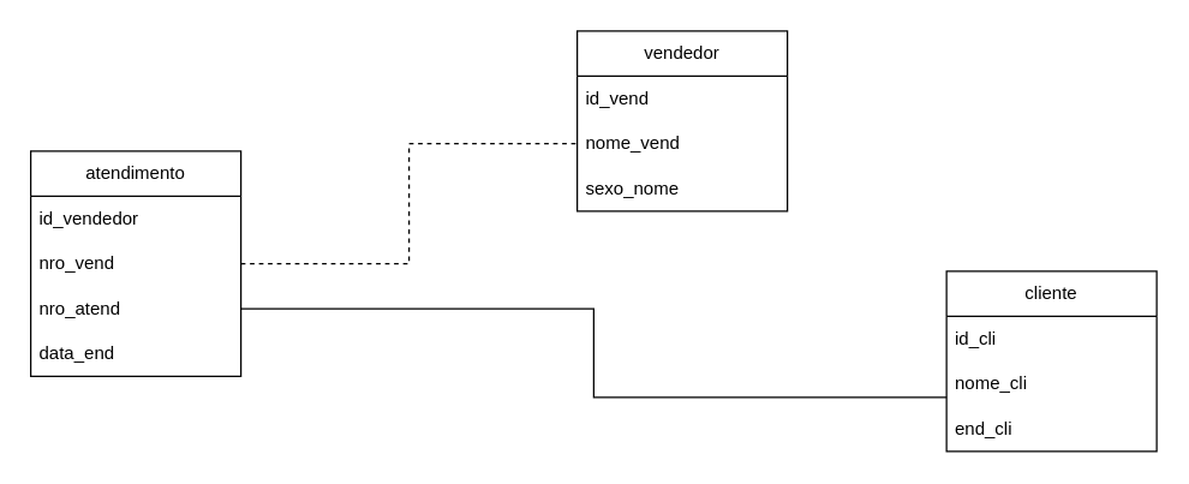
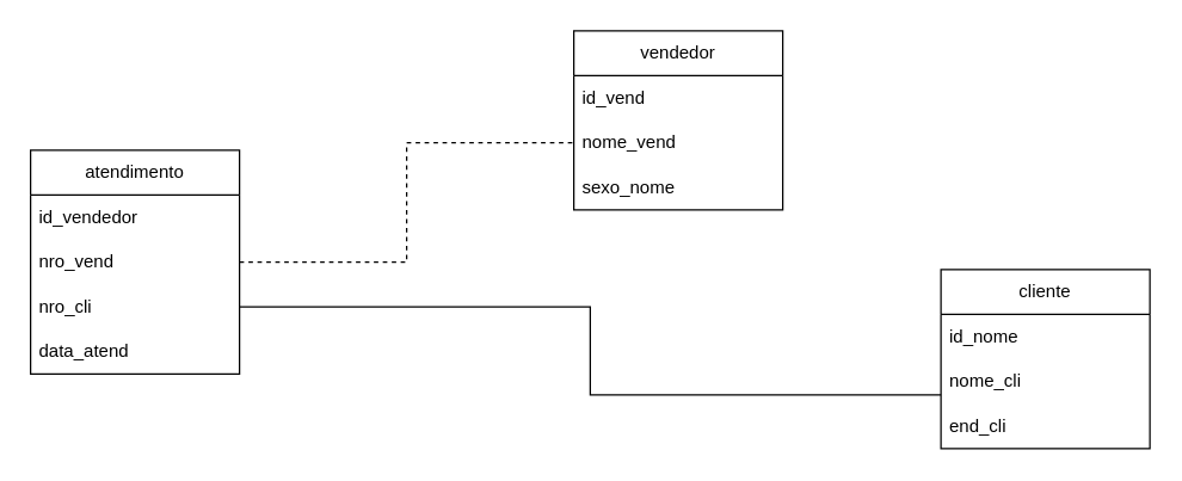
  <mxCell id="0" />
  <mxCell id="1" parent="0" />
  <mxCell id="2" value="vendedor" style="swimlane;fontStyle=0;childLayout=stackLayout;horizontal=1;startSize=30;horizontalStack=0;resizeParent=1;resizeParentMax=0;resizeLast=0;collapsible=1;marginBottom=0;whiteSpace=wrap;html=1;" vertex="1" parent="1"><mxGeometry x="384" y="20" width="140" height="120" as="geometry" /></mxCell>
  <mxCell id="3" value="id_vend" style="text;strokeColor=none;fillColor=none;align=left;verticalAlign=middle;spacingLeft=4;spacingRight=4;overflow=hidden;points=[[0,0.5],[1,0.5]];portConstraint=eastwest;rotatable=0;whiteSpace=wrap;html=1;" vertex="1" parent="2"><mxGeometry y="30" width="140" height="30" as="geometry" /></mxCell>
  <mxCell id="4" value="nome_vend" style="text;strokeColor=none;fillColor=none;align=left;verticalAlign=middle;spacingLeft=4;spacingRight=4;overflow=hidden;points=[[0,0.5],[1,0.5]];portConstraint=eastwest;rotatable=0;whiteSpace=wrap;html=1;" vertex="1" parent="2"><mxGeometry y="60" width="140" height="30" as="geometry" /></mxCell>
  <mxCell id="5" value="sexo_nome" style="text;strokeColor=none;fillColor=none;align=left;verticalAlign=middle;spacingLeft=4;spacingRight=4;overflow=hidden;points=[[0,0.5],[1,0.5]];portConstraint=eastwest;rotatable=0;whiteSpace=wrap;html=1;" vertex="1" parent="2"><mxGeometry y="90" width="140" height="30" as="geometry" /></mxCell>
  <mxCell id="6" value="atendimento" style="swimlane;fontStyle=0;childLayout=stackLayout;horizontal=1;startSize=30;horizontalStack=0;resizeParent=1;resizeParentMax=0;resizeLast=0;collapsible=1;marginBottom=0;whiteSpace=wrap;html=1;" vertex="1" parent="1"><mxGeometry x="20" y="100" width="140" height="150" as="geometry" /></mxCell>
  <mxCell id="7" value="id_vendedor" style="text;strokeColor=none;fillColor=none;align=left;verticalAlign=middle;spacingLeft=4;spacingRight=4;overflow=hidden;points=[[0,0.5],[1,0.5]];portConstraint=eastwest;rotatable=0;whiteSpace=wrap;html=1;" vertex="1" parent="6"><mxGeometry y="30" width="140" height="30" as="geometry" /></mxCell>
  <mxCell id="8" value="nro_vend" style="text;strokeColor=none;fillColor=none;align=left;verticalAlign=middle;spacingLeft=4;spacingRight=4;overflow=hidden;points=[[0,0.5],[1,0.5]];portConstraint=eastwest;rotatable=0;whiteSpace=wrap;html=1;" vertex="1" parent="6"><mxGeometry y="60" width="140" height="30" as="geometry" /></mxCell>
- <mxCell id="9" value="nro_atend" style="text;strokeColor=none;fillColor=none;align=left;verticalAlign=middle;spacingLeft=4;spacingRight=4;overflow=hidden;points=[[0,0.5],[1,0.5]];portConstraint=eastwest;rotatable=0;whiteSpace=wrap;html=1;" vertex="1" parent="6"><mxGeometry y="90" width="140" height="30" as="geometry" /></mxCell>
- <mxCell id="10" value="data_end" style="text;strokeColor=none;fillColor=none;align=left;verticalAlign=middle;spacingLeft=4;spacingRight=4;overflow=hidden;points=[[0,0.5],[1,0.5]];portConstraint=eastwest;rotatable=0;whiteSpace=wrap;html=1;" vertex="1" parent="6"><mxGeometry y="120" width="140" height="30" as="geometry" /></mxCell>
+ <mxCell id="9" value="nro_cli" style="text;strokeColor=none;fillColor=none;align=left;verticalAlign=middle;spacingLeft=4;spacingRight=4;overflow=hidden;points=[[0,0.5],[1,0.5]];portConstraint=eastwest;rotatable=0;whiteSpace=wrap;html=1;" vertex="1" parent="6"><mxGeometry y="90" width="140" height="30" as="geometry" /></mxCell>
+ <mxCell id="10" value="data_atend" style="text;strokeColor=none;fillColor=none;align=left;verticalAlign=middle;spacingLeft=4;spacingRight=4;overflow=hidden;points=[[0,0.5],[1,0.5]];portConstraint=eastwest;rotatable=0;whiteSpace=wrap;html=1;" vertex="1" parent="6"><mxGeometry y="120" width="140" height="30" as="geometry" /></mxCell>
  <mxCell id="11" value="cliente" style="swimlane;fontStyle=0;childLayout=stackLayout;horizontal=1;startSize=30;horizontalStack=0;resizeParent=1;resizeParentMax=0;resizeLast=0;collapsible=1;marginBottom=0;whiteSpace=wrap;html=1;" vertex="1" parent="1"><mxGeometry x="630" y="180" width="140" height="120" as="geometry" /></mxCell>
- <mxCell id="12" value="id_cli" style="text;strokeColor=none;fillColor=none;align=left;verticalAlign=middle;spacingLeft=4;spacingRight=4;overflow=hidden;points=[[0,0.5],[1,0.5]];portConstraint=eastwest;rotatable=0;whiteSpace=wrap;html=1;" vertex="1" parent="11"><mxGeometry y="30" width="140" height="30" as="geometry" /></mxCell>
+ <mxCell id="12" value="id_nome" style="text;strokeColor=none;fillColor=none;align=left;verticalAlign=middle;spacingLeft=4;spacingRight=4;overflow=hidden;points=[[0,0.5],[1,0.5]];portConstraint=eastwest;rotatable=0;whiteSpace=wrap;html=1;" vertex="1" parent="11"><mxGeometry y="30" width="140" height="30" as="geometry" /></mxCell>
  <mxCell id="13" value="nome_cli" style="text;strokeColor=none;fillColor=none;align=left;verticalAlign=middle;spacingLeft=4;spacingRight=4;overflow=hidden;points=[[0,0.5],[1,0.5]];portConstraint=eastwest;rotatable=0;whiteSpace=wrap;html=1;" vertex="1" parent="11"><mxGeometry y="60" width="140" height="30" as="geometry" /></mxCell>
  <mxCell id="14" value="end_cli" style="text;strokeColor=none;fillColor=none;align=left;verticalAlign=middle;spacingLeft=4;spacingRight=4;overflow=hidden;points=[[0,0.5],[1,0.5]];portConstraint=eastwest;rotatable=0;whiteSpace=wrap;html=1;" vertex="1" parent="11"><mxGeometry y="90" width="140" height="30" as="geometry" /></mxCell>
  <mxCell id="15" style="edgeStyle=orthogonalEdgeStyle;rounded=0;orthogonalLoop=1;jettySize=auto;html=1;entryX=0;entryY=0.5;entryDx=0;entryDy=0;startArrow=none;startFill=0;endArrow=none;endFill=0;dashed=1;" edge="1" parent="1" source="8" target="4"><mxGeometry relative="1" as="geometry" /></mxCell>
  <mxCell id="16" style="edgeStyle=orthogonalEdgeStyle;rounded=0;orthogonalLoop=1;jettySize=auto;html=1;entryX=0;entryY=0.8;entryDx=0;entryDy=0;entryPerimeter=0;endArrow=none;endFill=0;" edge="1" parent="1" source="9" target="13"><mxGeometry relative="1" as="geometry" /></mxCell>
